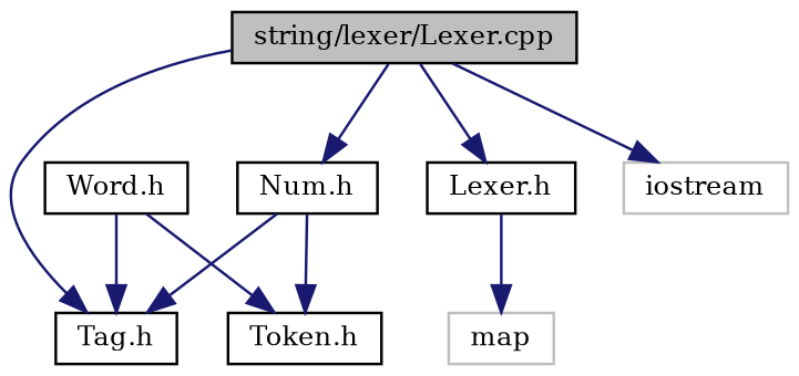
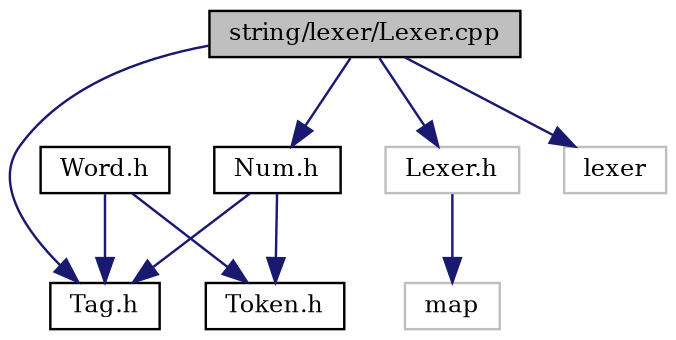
  digraph {
    fontname="DejaVu Serif"
    node [color=black fillcolor=white fontname="DejaVu Serif" fontsize=10 shape=record style=filled]
    edge [color=midnightblue fontname="DejaVu Serif" fontsize=10 labelfontname=Helvetica labelfontsize=10 style=solid]
    n1 [fillcolor=grey75 fontcolor=black height=0.2 label="string/lexer/Lexer.cpp" width=0.4]
-   n2 [height=0.2 label="Lexer.h" width=0.4]
+   n2 [color=grey75 height=0.2 label="Lexer.h" width=0.4]
    n3 [height=0.2 label="Tag.h" width=0.4]
    n4 [height=0.2 label="Num.h" width=0.4]
-   n5 [color=grey75 height=0.2 label=iostream width=0.4]
+   n5 [color=grey75 height=0.2 label=lexer width=0.4]
    n6 [color=grey75 height=0.2 label=map width=0.4]
    n7 [height=0.2 label="Token.h" width=0.4]
    n8 [height=0.2 label="Word.h" width=0.4]
    n1 -> n2
    n1 -> n3
    n1 -> n4
    n1 -> n5
    n2 -> n6
    n4 -> n3
    n4 -> n7
    n8 -> n3
    n8 -> n7
  }
